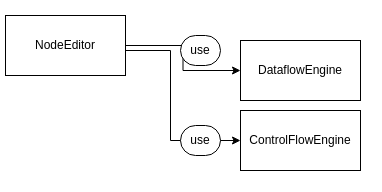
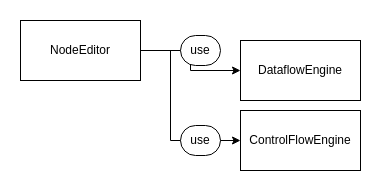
  <mxCell id="0" />
  <mxCell id="1" parent="0" />
  <mxCell id="2" style="edgeStyle=orthogonalEdgeStyle;rounded=0;orthogonalLoop=1;jettySize=auto;html=1;exitX=1;exitY=0.5;exitDx=0;exitDy=0;entryX=0;entryY=0.5;entryDx=0;entryDy=0;" edge="1" parent="1" source="4" target="6"><mxGeometry relative="1" as="geometry" /></mxCell>
  <mxCell id="3" style="edgeStyle=orthogonalEdgeStyle;rounded=0;orthogonalLoop=1;jettySize=auto;html=1;exitX=1;exitY=0.5;exitDx=0;exitDy=0;entryX=0;entryY=0.5;entryDx=0;entryDy=0;" edge="1" parent="1" source="4" target="7"><mxGeometry relative="1" as="geometry"><Array as="points"><mxPoint x="170" y="50" /><mxPoint x="170" y="140" /></Array></mxGeometry></mxCell>
- <mxCell id="4" value="NodeEditor" style="rounded=0;whiteSpace=wrap;html=1;" parent="1" vertex="1"><mxGeometry x="5" y="15" width="120" height="60" as="geometry" /></mxCell>
+ <mxCell id="4" value="NodeEditor" style="rounded=0;whiteSpace=wrap;html=1;" parent="1" vertex="1"><mxGeometry x="20" y="20" width="120" height="60" as="geometry" /></mxCell>
  <mxCell id="5" value="use" style="rounded=1;whiteSpace=wrap;html=1;arcSize=50;" parent="1" vertex="1"><mxGeometry x="180" y="35" width="40" height="30" as="geometry" /></mxCell>
  <mxCell id="6" value="DataflowEngine" style="rounded=0;whiteSpace=wrap;html=1;" parent="1" vertex="1"><mxGeometry x="240" y="40" width="120" height="60" as="geometry" /></mxCell>
  <mxCell id="7" value="ControlFlowEngine" style="rounded=0;whiteSpace=wrap;html=1;" vertex="1" parent="1"><mxGeometry x="240" y="110" width="120" height="60" as="geometry" /></mxCell>
  <mxCell id="8" value="use" style="rounded=1;whiteSpace=wrap;html=1;arcSize=50;" vertex="1" parent="1"><mxGeometry x="180" y="125" width="40" height="30" as="geometry" /></mxCell>
